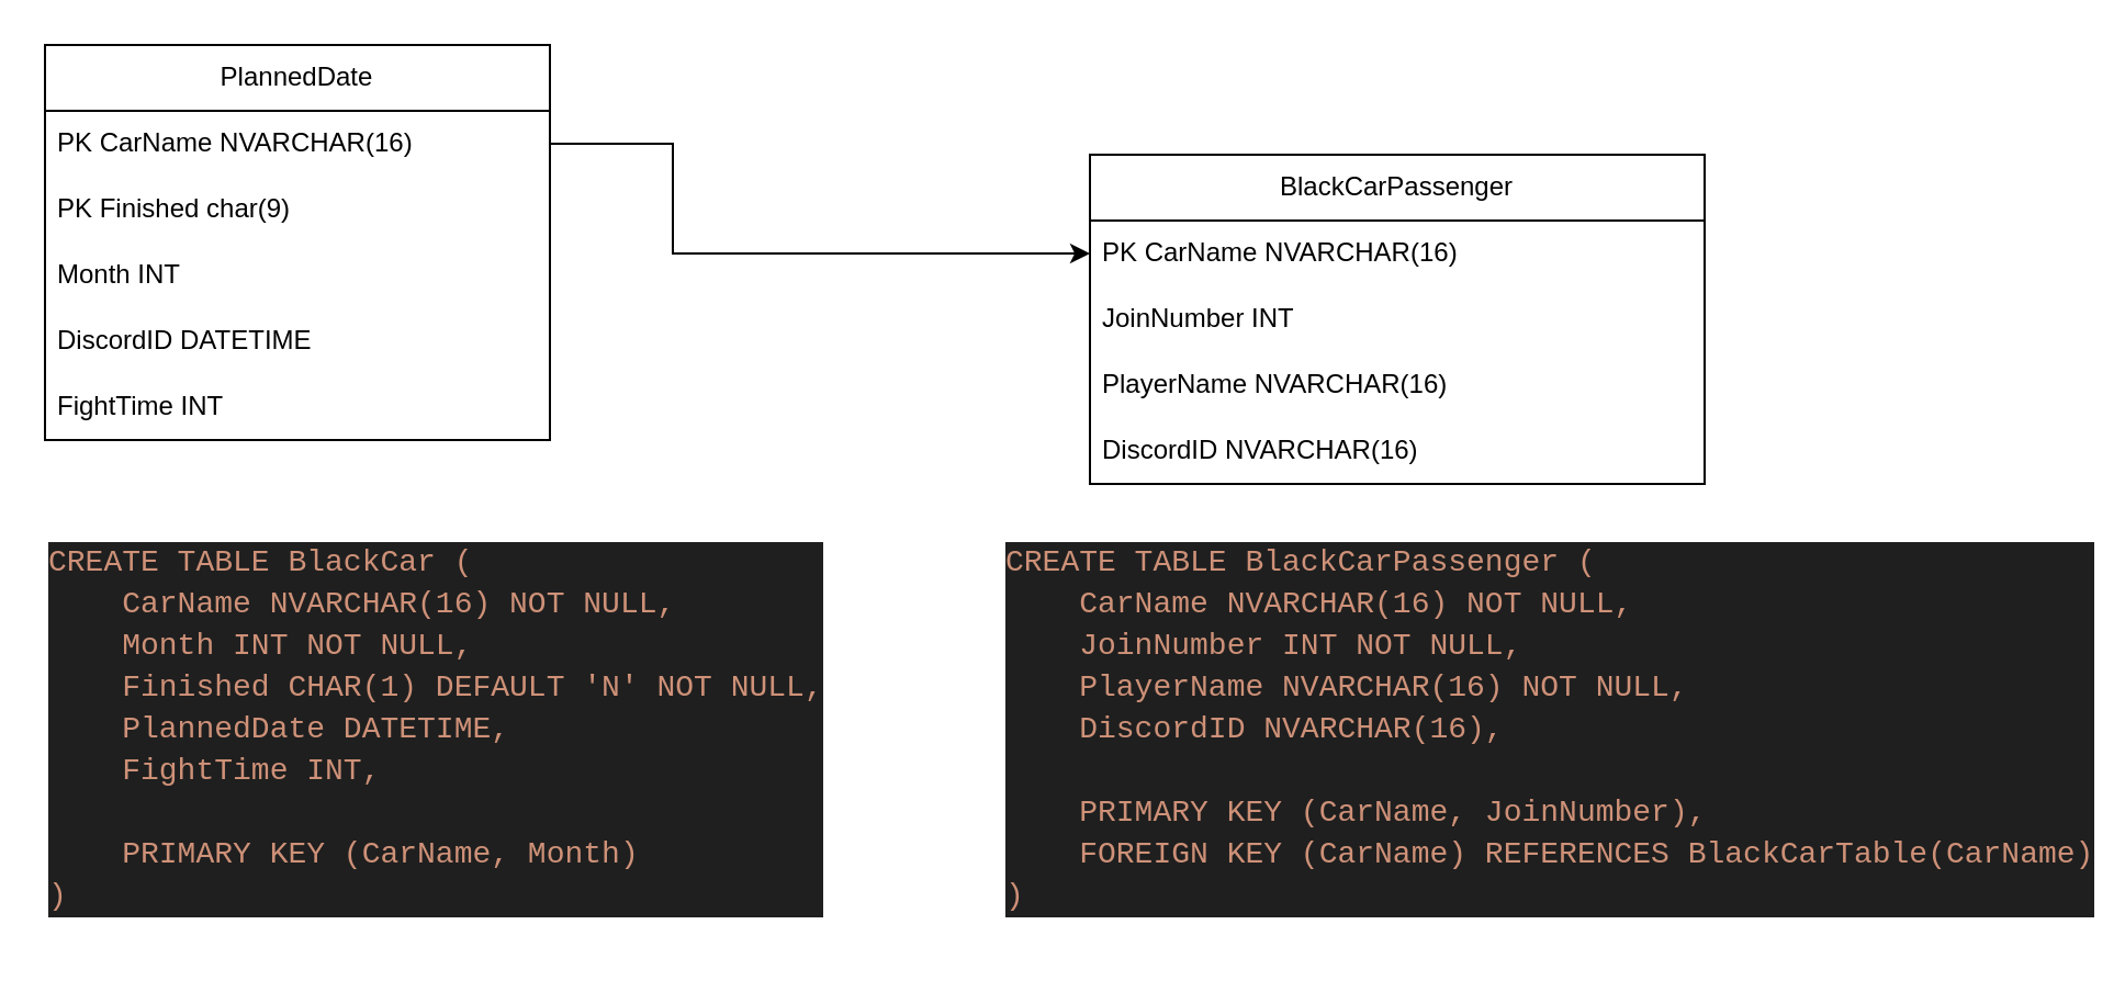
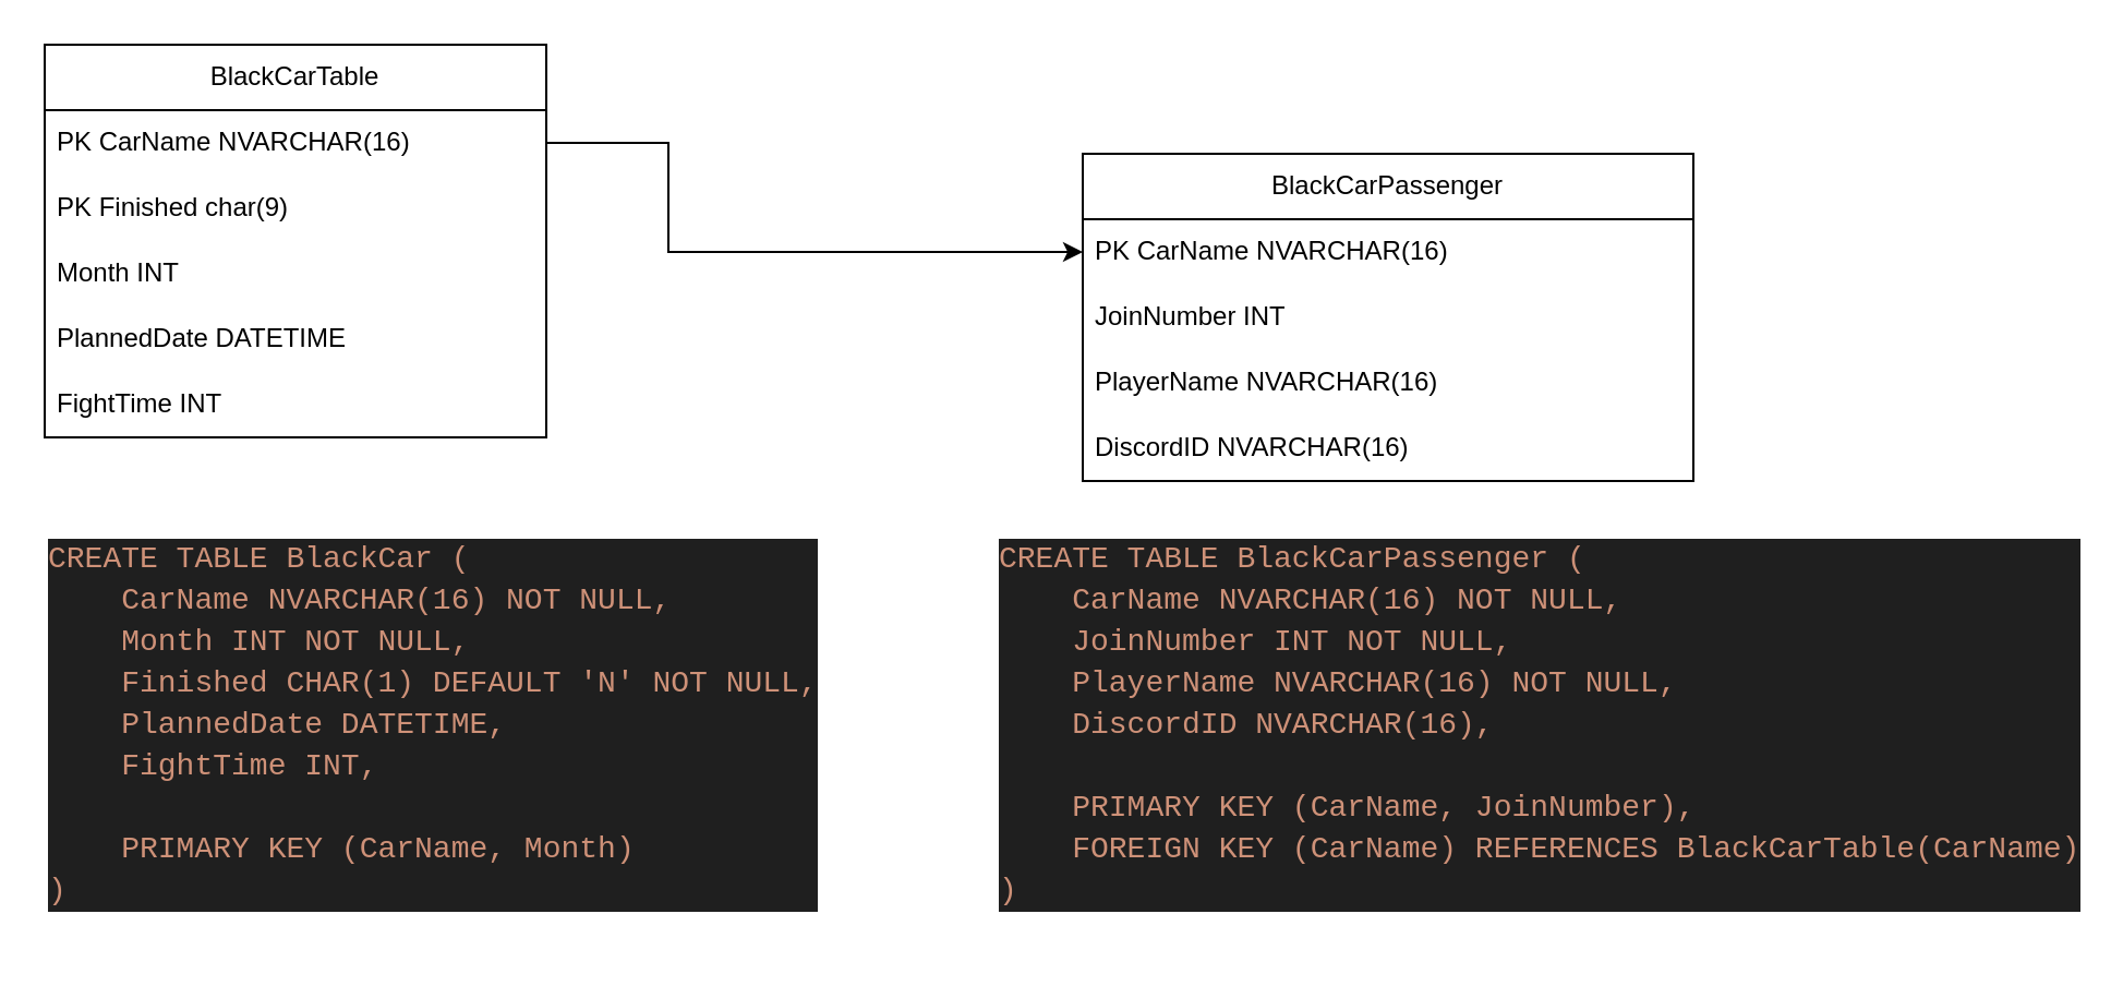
  <mxCell id="0" />
  <mxCell id="1" parent="0" />
- <mxCell id="2" value="PlannedDate" style="swimlane;fontStyle=0;childLayout=stackLayout;horizontal=1;startSize=30;horizontalStack=0;resizeParent=1;resizeParentMax=0;resizeLast=0;collapsible=1;marginBottom=0;whiteSpace=wrap;html=1;" parent="1" vertex="1"><mxGeometry x="20" y="20" width="230" height="180" as="geometry"><mxRectangle x="100" y="160" width="90" height="30" as="alternateBounds" /></mxGeometry></mxCell>
+ <mxCell id="2" value="BlackCarTable" style="swimlane;fontStyle=0;childLayout=stackLayout;horizontal=1;startSize=30;horizontalStack=0;resizeParent=1;resizeParentMax=0;resizeLast=0;collapsible=1;marginBottom=0;whiteSpace=wrap;html=1;" parent="1" vertex="1"><mxGeometry x="20" y="20" width="230" height="180" as="geometry"><mxRectangle x="100" y="160" width="90" height="30" as="alternateBounds" /></mxGeometry></mxCell>
  <mxCell id="3" value="PK CarName NVARCHAR(16)" style="text;strokeColor=none;fillColor=none;align=left;verticalAlign=middle;spacingLeft=4;spacingRight=4;overflow=hidden;points=[[0,0.5],[1,0.5]];portConstraint=eastwest;rotatable=0;whiteSpace=wrap;html=1;" parent="2" vertex="1"><mxGeometry y="30" width="230" height="30" as="geometry" /></mxCell>
  <mxCell id="4" value="PK Finished char(9)" style="text;strokeColor=none;fillColor=none;align=left;verticalAlign=middle;spacingLeft=4;spacingRight=4;overflow=hidden;points=[[0,0.5],[1,0.5]];portConstraint=eastwest;rotatable=0;whiteSpace=wrap;html=1;" parent="2" vertex="1"><mxGeometry y="60" width="230" height="30" as="geometry" /></mxCell>
  <mxCell id="5" value="Month INT" style="text;strokeColor=none;fillColor=none;align=left;verticalAlign=middle;spacingLeft=4;spacingRight=4;overflow=hidden;points=[[0,0.5],[1,0.5]];portConstraint=eastwest;rotatable=0;whiteSpace=wrap;html=1;" parent="2" vertex="1"><mxGeometry y="90" width="230" height="30" as="geometry" /></mxCell>
- <mxCell id="6" value="DiscordID DATETIME" style="text;strokeColor=none;fillColor=none;align=left;verticalAlign=middle;spacingLeft=4;spacingRight=4;overflow=hidden;points=[[0,0.5],[1,0.5]];portConstraint=eastwest;rotatable=0;whiteSpace=wrap;html=1;" vertex="1" parent="2"><mxGeometry y="120" width="230" height="30" as="geometry" /></mxCell>
+ <mxCell id="6" value="PlannedDate DATETIME" style="text;strokeColor=none;fillColor=none;align=left;verticalAlign=middle;spacingLeft=4;spacingRight=4;overflow=hidden;points=[[0,0.5],[1,0.5]];portConstraint=eastwest;rotatable=0;whiteSpace=wrap;html=1;" vertex="1" parent="2"><mxGeometry y="120" width="230" height="30" as="geometry" /></mxCell>
  <mxCell id="7" value="FightTime INT" style="text;strokeColor=none;fillColor=none;align=left;verticalAlign=middle;spacingLeft=4;spacingRight=4;overflow=hidden;points=[[0,0.5],[1,0.5]];portConstraint=eastwest;rotatable=0;whiteSpace=wrap;html=1;" vertex="1" parent="2"><mxGeometry y="150" width="230" height="30" as="geometry" /></mxCell>
  <mxCell id="8" value="" style="endArrow=classic;html=1;rounded=0;exitX=1;exitY=0.5;exitDx=0;exitDy=0;entryX=0;entryY=0.5;entryDx=0;entryDy=0;" parent="1" source="3" target="10" edge="1"><mxGeometry width="50" height="50" relative="1" as="geometry"><mxPoint x="246" y="60" as="sourcePoint" /><mxPoint x="316" y="110" as="targetPoint" /><Array as="points"><mxPoint x="306" y="65" /><mxPoint x="306" y="115" /></Array></mxGeometry></mxCell>
  <mxCell id="9" value="BlackCarPassenger" style="swimlane;fontStyle=0;childLayout=stackLayout;horizontal=1;startSize=30;horizontalStack=0;resizeParent=1;resizeParentMax=0;resizeLast=0;collapsible=1;marginBottom=0;whiteSpace=wrap;html=1;" parent="1" vertex="1"><mxGeometry x="496" y="70" width="280" height="150" as="geometry" /></mxCell>
  <mxCell id="10" value="PK CarName NVARCHAR(16)" style="text;strokeColor=none;fillColor=none;align=left;verticalAlign=middle;spacingLeft=4;spacingRight=4;overflow=hidden;points=[[0,0.5],[1,0.5]];portConstraint=eastwest;rotatable=0;whiteSpace=wrap;html=1;" parent="9" vertex="1"><mxGeometry y="30" width="280" height="30" as="geometry" /></mxCell>
  <mxCell id="11" value="JoinNumber INT" style="text;strokeColor=none;fillColor=none;align=left;verticalAlign=middle;spacingLeft=4;spacingRight=4;overflow=hidden;points=[[0,0.5],[1,0.5]];portConstraint=eastwest;rotatable=0;whiteSpace=wrap;html=1;" parent="9" vertex="1"><mxGeometry y="60" width="280" height="30" as="geometry" /></mxCell>
  <mxCell id="12" value="PlayerName NVARCHAR(16)" style="text;strokeColor=none;fillColor=none;align=left;verticalAlign=middle;spacingLeft=4;spacingRight=4;overflow=hidden;points=[[0,0.5],[1,0.5]];portConstraint=eastwest;rotatable=0;whiteSpace=wrap;html=1;" parent="9" vertex="1"><mxGeometry y="90" width="280" height="30" as="geometry" /></mxCell>
  <mxCell id="13" value="DiscordID NVARCHAR(16)" style="text;strokeColor=none;fillColor=none;align=left;verticalAlign=middle;spacingLeft=4;spacingRight=4;overflow=hidden;points=[[0,0.5],[1,0.5]];portConstraint=eastwest;rotatable=0;whiteSpace=wrap;html=1;" vertex="1" parent="9"><mxGeometry y="120" width="280" height="30" as="geometry" /></mxCell>
  <mxCell id="14" value="&lt;div style=&quot;color: #cccccc;background-color: #1f1f1f;font-family: Consolas, 'Courier New', monospace;font-weight: normal;font-size: 14px;line-height: 19px;white-space: pre;&quot;&gt;&lt;div&gt;&lt;span style=&quot;color: #ce9178;&quot;&gt;CREATE TABLE BlackCar (&lt;/span&gt;&lt;/div&gt;&lt;div&gt;&lt;span style=&quot;color: #ce9178;&quot;&gt;&amp;nbsp; &amp;nbsp; CarName NVARCHAR(16) NOT NULL,&lt;/span&gt;&lt;/div&gt;&lt;div&gt;&lt;span style=&quot;color: #ce9178;&quot;&gt;&amp;nbsp; &amp;nbsp; Month INT NOT NULL,&lt;/span&gt;&lt;/div&gt;&lt;div&gt;&lt;span style=&quot;color: #ce9178;&quot;&gt;&amp;nbsp; &amp;nbsp; Finished CHAR(1) DEFAULT 'N' NOT NULL,&lt;/span&gt;&lt;/div&gt;&lt;div&gt;&lt;span style=&quot;color: #ce9178;&quot;&gt;&amp;nbsp; &amp;nbsp; PlannedDate DATETIME,&lt;/span&gt;&lt;/div&gt;&lt;div&gt;&lt;span style=&quot;color: #ce9178;&quot;&gt;&amp;nbsp; &amp;nbsp; FightTime INT,&lt;/span&gt;&lt;/div&gt;&lt;div&gt;&lt;span style=&quot;color: #ce9178;&quot;&gt;&amp;nbsp; &amp;nbsp; &lt;/span&gt;&lt;/div&gt;&lt;div&gt;&lt;span style=&quot;color: #ce9178;&quot;&gt;&amp;nbsp; &amp;nbsp; PRIMARY KEY (CarName, Month)&lt;/span&gt;&lt;/div&gt;&lt;div&gt;&lt;span style=&quot;color: #ce9178;&quot;&gt;)&lt;/span&gt;&lt;/div&gt;&lt;/div&gt;" style="text;whiteSpace=wrap;html=1;" vertex="1" parent="1"><mxGeometry x="20" y="240" width="360" height="190" as="geometry" /></mxCell>
  <mxCell id="15" value="&lt;div style=&quot;color: #cccccc;background-color: #1f1f1f;font-family: Consolas, 'Courier New', monospace;font-weight: normal;font-size: 14px;line-height: 19px;white-space: pre;&quot;&gt;&lt;div&gt;&lt;span style=&quot;color: #ce9178;&quot;&gt;CREATE TABLE BlackCarPassenger (&lt;/span&gt;&lt;/div&gt;&lt;div&gt;&lt;span style=&quot;color: #ce9178;&quot;&gt;&amp;nbsp; &amp;nbsp; CarName NVARCHAR(16) NOT NULL,&lt;/span&gt;&lt;/div&gt;&lt;div&gt;&lt;span style=&quot;color: #ce9178;&quot;&gt;&amp;nbsp; &amp;nbsp; JoinNumber INT NOT NULL,&lt;/span&gt;&lt;/div&gt;&lt;div&gt;&lt;span style=&quot;color: #ce9178;&quot;&gt;&amp;nbsp; &amp;nbsp; PlayerName NVARCHAR(16) NOT NULL,&lt;/span&gt;&lt;/div&gt;&lt;div&gt;&lt;span style=&quot;color: #ce9178;&quot;&gt;&amp;nbsp; &amp;nbsp; DiscordID NVARCHAR(16),&lt;/span&gt;&lt;/div&gt;&lt;div&gt;&lt;span style=&quot;color: #ce9178;&quot;&gt;&amp;nbsp; &amp;nbsp; &lt;/span&gt;&lt;/div&gt;&lt;div&gt;&lt;span style=&quot;color: #ce9178;&quot;&gt;&amp;nbsp; &amp;nbsp; PRIMARY KEY (CarName, JoinNumber),&lt;/span&gt;&lt;/div&gt;&lt;div&gt;&lt;span style=&quot;color: #ce9178;&quot;&gt;&amp;nbsp; &amp;nbsp; FOREIGN KEY (CarName) REFERENCES BlackCarTable(CarName)&lt;/span&gt;&lt;/div&gt;&lt;div&gt;&lt;span style=&quot;color: #ce9178;&quot;&gt;)&lt;/span&gt;&lt;/div&gt;&lt;/div&gt;" style="text;whiteSpace=wrap;html=1;" vertex="1" parent="1"><mxGeometry x="456" y="240" width="490" height="190" as="geometry" /></mxCell>
